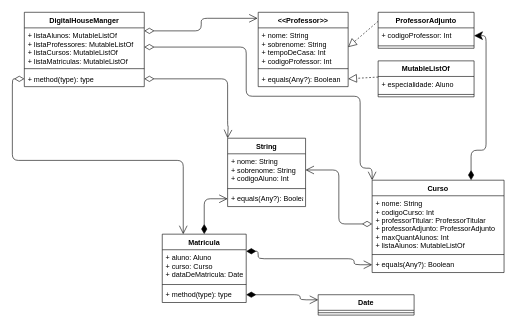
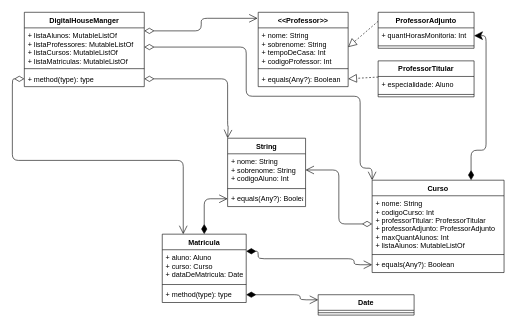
  <mxCell id="0" />
  <mxCell id="1" parent="0" />
  <mxCell id="2" value="" style="endArrow=block;dashed=1;endFill=0;endSize=12;html=1;entryX=1;entryY=0.5;entryDx=0;entryDy=0;exitX=0;exitY=0.038;exitDx=0;exitDy=0;exitPerimeter=0;" edge="1" parent="1" source="25" target="16"><mxGeometry width="160" relative="1" as="geometry"><mxPoint x="360" y="190" as="sourcePoint" /><mxPoint x="520" y="190" as="targetPoint" /><Array as="points" /></mxGeometry></mxCell>
  <mxCell id="3" value="" style="endArrow=block;dashed=1;endFill=0;endSize=12;html=1;entryX=1;entryY=0.5;entryDx=0;entryDy=0;exitX=0;exitY=0.25;exitDx=0;exitDy=0;" edge="1" parent="1" source="27" target="14"><mxGeometry width="160" relative="1" as="geometry"><mxPoint x="360" y="190" as="sourcePoint" /><mxPoint x="520" y="190" as="targetPoint" /><Array as="points" /></mxGeometry></mxCell>
  <mxCell id="4" value="" style="endArrow=classic;html=1;endSize=12;startArrow=diamondThin;startSize=14;startFill=1;edgeStyle=orthogonalEdgeStyle;align=left;verticalAlign=bottom;strokeWidth=1;entryX=1;entryY=0.5;entryDx=0;entryDy=0;exitX=0.75;exitY=0;exitDx=0;exitDy=0;" edge="1" parent="1" source="35" target="28"><mxGeometry x="-0.024" y="-25" relative="1" as="geometry"><mxPoint x="360" y="290" as="sourcePoint" /><mxPoint x="520" y="290" as="targetPoint" /><Array as="points"><mxPoint x="785" y="250" /><mxPoint x="810" y="250" /><mxPoint x="810" y="59" /></Array><mxPoint as="offset" /></mxGeometry></mxCell>
  <mxCell id="5" value="" style="endArrow=open;html=1;endSize=12;startArrow=diamondThin;startSize=14;startFill=0;edgeStyle=orthogonalEdgeStyle;align=left;verticalAlign=bottom;strokeWidth=1;entryX=1;entryY=0.5;entryDx=0;entryDy=0;exitX=0;exitY=0.5;exitDx=0;exitDy=0;" edge="1" parent="1" source="36" target="18"><mxGeometry x="-0.429" y="-33" relative="1" as="geometry"><mxPoint x="360" y="290" as="sourcePoint" /><mxPoint x="520" y="290" as="targetPoint" /><mxPoint as="offset" /></mxGeometry></mxCell>
  <mxCell id="6" value="" style="endArrow=open;html=1;endSize=12;startArrow=diamondThin;startSize=14;startFill=1;edgeStyle=orthogonalEdgeStyle;align=left;verticalAlign=bottom;strokeWidth=1;exitX=0.5;exitY=0;exitDx=0;exitDy=0;entryX=0;entryY=0.5;entryDx=0;entryDy=0;" edge="1" parent="1" source="30" target="20"><mxGeometry x="-0.477" y="27" relative="1" as="geometry"><mxPoint x="360" y="390" as="sourcePoint" /><mxPoint x="350" y="460" as="targetPoint" /><Array as="points"><mxPoint x="340" y="331" /></Array><mxPoint as="offset" /></mxGeometry></mxCell>
  <mxCell id="7" value="" style="endArrow=open;html=1;endSize=12;startArrow=diamondThin;startSize=14;startFill=1;edgeStyle=orthogonalEdgeStyle;align=left;verticalAlign=bottom;strokeWidth=1;exitX=1;exitY=0.25;exitDx=0;exitDy=0;entryX=0;entryY=0.5;entryDx=0;entryDy=0;" edge="1" parent="1" source="30" target="38"><mxGeometry x="-0.563" y="-27" relative="1" as="geometry"><mxPoint x="360" y="390" as="sourcePoint" /><mxPoint x="670" y="480" as="targetPoint" /><Array as="points"><mxPoint x="430" y="419" /><mxPoint x="430" y="431" /><mxPoint x="590" y="431" /><mxPoint x="590" y="441" /></Array><mxPoint as="offset" /></mxGeometry></mxCell>
  <mxCell id="8" value="" style="endArrow=open;html=1;endSize=12;startArrow=diamondThin;startSize=14;startFill=1;edgeStyle=orthogonalEdgeStyle;align=left;verticalAlign=bottom;strokeWidth=1;entryX=0;entryY=0.25;entryDx=0;entryDy=0;exitX=1;exitY=0.5;exitDx=0;exitDy=0;" edge="1" parent="1" source="33" target="39"><mxGeometry x="-0.2" y="100" relative="1" as="geometry"><mxPoint x="500" y="620" as="sourcePoint" /><mxPoint x="520" y="590" as="targetPoint" /><Array as="points"><mxPoint x="500" y="491" /></Array><mxPoint as="offset" /></mxGeometry></mxCell>
  <mxCell id="9" value="DigitalHouseManger" style="swimlane;fontStyle=1;align=center;verticalAlign=top;childLayout=stackLayout;horizontal=1;startSize=26;horizontalStack=0;resizeParent=1;resizeParentMax=0;resizeLast=0;collapsible=1;marginBottom=0;" vertex="1" parent="1"><mxGeometry x="40" y="20" width="200" height="124" as="geometry" /></mxCell>
  <mxCell id="10" value="+ listaAlunos: MutableListOf&#10;+ listaProfessores: MutableListOf&#10;+ listaCursos: MutableListOf&#10;+ listaMatriculas: MutableListOf" style="text;strokeColor=none;fillColor=none;align=left;verticalAlign=top;spacingLeft=4;spacingRight=4;overflow=hidden;rotatable=0;points=[[0,0.5],[1,0.5]];portConstraint=eastwest;" vertex="1" parent="9"><mxGeometry y="26" width="200" height="64" as="geometry" /></mxCell>
  <mxCell id="11" value="" style="line;strokeWidth=1;fillColor=none;align=left;verticalAlign=middle;spacingTop=-1;spacingLeft=3;spacingRight=3;rotatable=0;labelPosition=right;points=[];portConstraint=eastwest;" vertex="1" parent="9"><mxGeometry y="90" width="200" height="8" as="geometry" /></mxCell>
  <mxCell id="12" value="+ method(type): type" style="text;strokeColor=none;fillColor=none;align=left;verticalAlign=top;spacingLeft=4;spacingRight=4;overflow=hidden;rotatable=0;points=[[0,0.5],[1,0.5]];portConstraint=eastwest;" vertex="1" parent="9"><mxGeometry y="98" width="200" height="26" as="geometry" /></mxCell>
  <mxCell id="13" value="&lt;&lt;Professor&gt;&gt;" style="swimlane;fontStyle=1;align=center;verticalAlign=top;childLayout=stackLayout;horizontal=1;startSize=26;horizontalStack=0;resizeParent=1;resizeParentMax=0;resizeLast=0;collapsible=1;marginBottom=0;" vertex="1" parent="1"><mxGeometry x="430" y="20" width="150" height="124" as="geometry" /></mxCell>
  <mxCell id="14" value="+ nome: String&#10;+ sobrenome: String&#10;+ tempoDeCasa: Int&#10;+ codigoProfessor: Int" style="text;strokeColor=none;fillColor=none;align=left;verticalAlign=top;spacingLeft=4;spacingRight=4;overflow=hidden;rotatable=0;points=[[0,0.5],[1,0.5]];portConstraint=eastwest;" vertex="1" parent="13"><mxGeometry y="26" width="150" height="64" as="geometry" /></mxCell>
  <mxCell id="15" value="" style="line;strokeWidth=1;fillColor=none;align=left;verticalAlign=middle;spacingTop=-1;spacingLeft=3;spacingRight=3;rotatable=0;labelPosition=right;points=[];portConstraint=eastwest;" vertex="1" parent="13"><mxGeometry y="90" width="150" height="8" as="geometry" /></mxCell>
  <mxCell id="16" value="+ equals(Any?): Boolean" style="text;strokeColor=none;fillColor=none;align=left;verticalAlign=top;spacingLeft=4;spacingRight=4;overflow=hidden;rotatable=0;points=[[0,0.5],[1,0.5]];portConstraint=eastwest;" vertex="1" parent="13"><mxGeometry y="98" width="150" height="26" as="geometry" /></mxCell>
  <mxCell id="17" value="String" style="swimlane;fontStyle=1;align=center;verticalAlign=top;childLayout=stackLayout;horizontal=1;startSize=26;horizontalStack=0;resizeParent=1;resizeParentMax=0;resizeLast=0;collapsible=1;marginBottom=0;" vertex="1" parent="1"><mxGeometry x="379" y="230" width="130" height="114" as="geometry" /></mxCell>
  <mxCell id="18" value="+ nome: String&#10;+ sobrenome: String&#10;+ codigoAluno: Int" style="text;strokeColor=none;fillColor=none;align=left;verticalAlign=top;spacingLeft=4;spacingRight=4;overflow=hidden;rotatable=0;points=[[0,0.5],[1,0.5]];portConstraint=eastwest;" vertex="1" parent="17"><mxGeometry y="26" width="130" height="54" as="geometry" /></mxCell>
  <mxCell id="19" value="" style="line;strokeWidth=1;fillColor=none;align=left;verticalAlign=middle;spacingTop=-1;spacingLeft=3;spacingRight=3;rotatable=0;labelPosition=right;points=[];portConstraint=eastwest;" vertex="1" parent="17"><mxGeometry y="80" width="130" height="8" as="geometry" /></mxCell>
  <mxCell id="20" value="+ equals(Any?): Boolean" style="text;strokeColor=none;fillColor=none;align=left;verticalAlign=top;spacingLeft=4;spacingRight=4;overflow=hidden;rotatable=0;points=[[0,0.5],[1,0.5]];portConstraint=eastwest;" vertex="1" parent="17"><mxGeometry y="88" width="130" height="26" as="geometry" /></mxCell>
  <mxCell id="21" value="&lt;br&gt;" style="endArrow=open;html=1;endSize=12;startArrow=diamondThin;startSize=14;startFill=0;edgeStyle=orthogonalEdgeStyle;align=left;verticalAlign=bottom;strokeWidth=1;exitX=1;exitY=0.25;exitDx=0;exitDy=0;entryX=-0.007;entryY=0.081;entryDx=0;entryDy=0;entryPerimeter=0;" edge="1" parent="1" source="9" target="13"><mxGeometry x="-0.165" y="-120" relative="1" as="geometry"><mxPoint x="360" y="190" as="sourcePoint" /><mxPoint x="520" y="190" as="targetPoint" /><mxPoint as="offset" /></mxGeometry></mxCell>
  <mxCell id="22" value="" style="endArrow=open;html=1;endSize=12;startArrow=diamondThin;startSize=14;startFill=0;edgeStyle=orthogonalEdgeStyle;align=left;verticalAlign=bottom;strokeWidth=1;exitX=1;exitY=0.5;exitDx=0;exitDy=0;entryX=0;entryY=0;entryDx=0;entryDy=0;" edge="1" parent="1" source="10" target="35"><mxGeometry x="-0.867" y="78" relative="1" as="geometry"><mxPoint x="360" y="280" as="sourcePoint" /><mxPoint x="550" y="260" as="targetPoint" /><Array as="points"><mxPoint x="410" y="78" /><mxPoint x="410" y="160" /><mxPoint x="600" y="160" /><mxPoint x="600" y="280" /><mxPoint x="620" y="280" /></Array><mxPoint as="offset" /></mxGeometry></mxCell>
  <mxCell id="23" value="" style="endArrow=open;html=1;endSize=12;startArrow=diamondThin;startSize=14;startFill=0;edgeStyle=orthogonalEdgeStyle;align=left;verticalAlign=bottom;strokeWidth=1;exitX=0;exitY=0.5;exitDx=0;exitDy=0;entryX=0.25;entryY=0;entryDx=0;entryDy=0;" edge="1" parent="1" source="12" target="30"><mxGeometry x="-0.163" y="67" relative="1" as="geometry"><mxPoint x="360" y="380" as="sourcePoint" /><mxPoint x="520" y="380" as="targetPoint" /><Array as="points"><mxPoint x="20" y="131" /><mxPoint x="20" y="267" /><mxPoint x="305" y="267" /></Array><mxPoint as="offset" /></mxGeometry></mxCell>
- <mxCell id="24" value="MutableListOf" style="swimlane;fontStyle=1;align=center;verticalAlign=top;childLayout=stackLayout;horizontal=1;startSize=26;horizontalStack=0;resizeParent=1;resizeParentMax=0;resizeLast=0;collapsible=1;marginBottom=0;" vertex="1" parent="1"><mxGeometry x="630" y="101" width="160" height="60" as="geometry" /></mxCell>
+ <mxCell id="24" value="ProfessorTitular" style="swimlane;fontStyle=1;align=center;verticalAlign=top;childLayout=stackLayout;horizontal=1;startSize=26;horizontalStack=0;resizeParent=1;resizeParentMax=0;resizeLast=0;collapsible=1;marginBottom=0;" vertex="1" parent="1"><mxGeometry x="630" y="101" width="160" height="60" as="geometry" /></mxCell>
  <mxCell id="25" value="+ especialidade: Aluno" style="text;strokeColor=none;fillColor=none;align=left;verticalAlign=top;spacingLeft=4;spacingRight=4;overflow=hidden;rotatable=0;points=[[0,0.5],[1,0.5]];portConstraint=eastwest;" vertex="1" parent="24"><mxGeometry y="26" width="160" height="26" as="geometry" /></mxCell>
  <mxCell id="26" value="" style="line;strokeWidth=1;fillColor=none;align=left;verticalAlign=middle;spacingTop=-1;spacingLeft=3;spacingRight=3;rotatable=0;labelPosition=right;points=[];portConstraint=eastwest;" vertex="1" parent="24"><mxGeometry y="52" width="160" height="8" as="geometry" /></mxCell>
  <mxCell id="27" value="ProfessorAdjunto" style="swimlane;fontStyle=1;align=center;verticalAlign=top;childLayout=stackLayout;horizontal=1;startSize=26;horizontalStack=0;resizeParent=1;resizeParentMax=0;resizeLast=0;collapsible=1;marginBottom=0;" vertex="1" parent="1"><mxGeometry x="630" y="20" width="160" height="60" as="geometry" /></mxCell>
- <mxCell id="28" value="+ codigoProfessor: Int" style="text;strokeColor=none;fillColor=none;align=left;verticalAlign=top;spacingLeft=4;spacingRight=4;overflow=hidden;rotatable=0;points=[[0,0.5],[1,0.5]];portConstraint=eastwest;" vertex="1" parent="27"><mxGeometry y="26" width="160" height="26" as="geometry" /></mxCell>
+ <mxCell id="28" value="+ quantHorasMonitoria: Int" style="text;strokeColor=none;fillColor=none;align=left;verticalAlign=top;spacingLeft=4;spacingRight=4;overflow=hidden;rotatable=0;points=[[0,0.5],[1,0.5]];portConstraint=eastwest;" vertex="1" parent="27"><mxGeometry y="26" width="160" height="26" as="geometry" /></mxCell>
  <mxCell id="29" value="" style="line;strokeWidth=1;fillColor=none;align=left;verticalAlign=middle;spacingTop=-1;spacingLeft=3;spacingRight=3;rotatable=0;labelPosition=right;points=[];portConstraint=eastwest;" vertex="1" parent="27"><mxGeometry y="52" width="160" height="8" as="geometry" /></mxCell>
  <mxCell id="30" value="Matricula" style="swimlane;fontStyle=1;align=center;verticalAlign=top;childLayout=stackLayout;horizontal=1;startSize=26;horizontalStack=0;resizeParent=1;resizeParentMax=0;resizeLast=0;collapsible=1;marginBottom=0;" vertex="1" parent="1"><mxGeometry x="270" y="390" width="140" height="114" as="geometry" /></mxCell>
  <mxCell id="31" value="+ aluno: Aluno&#10;+ curso: Curso&#10;+ dataDeMatricula: Date" style="text;strokeColor=none;fillColor=none;align=left;verticalAlign=top;spacingLeft=4;spacingRight=4;overflow=hidden;rotatable=0;points=[[0,0.5],[1,0.5]];portConstraint=eastwest;" vertex="1" parent="30"><mxGeometry y="26" width="140" height="54" as="geometry" /></mxCell>
  <mxCell id="32" value="" style="line;strokeWidth=1;fillColor=none;align=left;verticalAlign=middle;spacingTop=-1;spacingLeft=3;spacingRight=3;rotatable=0;labelPosition=right;points=[];portConstraint=eastwest;" vertex="1" parent="30"><mxGeometry y="80" width="140" height="8" as="geometry" /></mxCell>
  <mxCell id="33" value="+ method(type): type" style="text;strokeColor=none;fillColor=none;align=left;verticalAlign=top;spacingLeft=4;spacingRight=4;overflow=hidden;rotatable=0;points=[[0,0.5],[1,0.5]];portConstraint=eastwest;" vertex="1" parent="30"><mxGeometry y="88" width="140" height="26" as="geometry" /></mxCell>
  <mxCell id="34" value="" style="endArrow=open;html=1;endSize=12;startArrow=diamondThin;startSize=14;startFill=0;edgeStyle=orthogonalEdgeStyle;align=left;verticalAlign=bottom;strokeWidth=1;exitX=1;exitY=0.5;exitDx=0;exitDy=0;entryX=0;entryY=0;entryDx=0;entryDy=0;" edge="1" parent="1" source="12" target="17"><mxGeometry x="0.573" y="-129" relative="1" as="geometry"><mxPoint x="260" y="110" as="sourcePoint" /><mxPoint x="520" y="220" as="targetPoint" /><Array as="points"><mxPoint x="379" y="131" /><mxPoint x="379" y="210" /><mxPoint x="380" y="210" /></Array><mxPoint as="offset" /></mxGeometry></mxCell>
  <mxCell id="35" value="Curso" style="swimlane;fontStyle=1;align=center;verticalAlign=top;childLayout=stackLayout;horizontal=1;startSize=26;horizontalStack=0;resizeParent=1;resizeParentMax=0;resizeLast=0;collapsible=1;marginBottom=0;" vertex="1" parent="1"><mxGeometry x="620" y="300" width="220" height="154" as="geometry" /></mxCell>
  <mxCell id="36" value="+ nome: String&#10;+ codigoCurso: Int&#10;+ professorTitular: ProfessorTitular&#10;+ professorAdjunto: ProfessorAdjunto&#10;+ maxQuantAlunos: Int&#10;+ listaAlunos: MutableListOf" style="text;strokeColor=none;fillColor=none;align=left;verticalAlign=top;spacingLeft=4;spacingRight=4;overflow=hidden;rotatable=0;points=[[0,0.5],[1,0.5]];portConstraint=eastwest;" vertex="1" parent="35"><mxGeometry y="26" width="220" height="94" as="geometry" /></mxCell>
  <mxCell id="37" value="" style="line;strokeWidth=1;fillColor=none;align=left;verticalAlign=middle;spacingTop=-1;spacingLeft=3;spacingRight=3;rotatable=0;labelPosition=right;points=[];portConstraint=eastwest;" vertex="1" parent="35"><mxGeometry y="120" width="220" height="8" as="geometry" /></mxCell>
  <mxCell id="38" value="+ equals(Any?): Boolean" style="text;strokeColor=none;fillColor=none;align=left;verticalAlign=top;spacingLeft=4;spacingRight=4;overflow=hidden;rotatable=0;points=[[0,0.5],[1,0.5]];portConstraint=eastwest;" vertex="1" parent="35"><mxGeometry y="128" width="220" height="26" as="geometry" /></mxCell>
  <mxCell id="39" value="Date" style="swimlane;fontStyle=1;align=center;verticalAlign=top;childLayout=stackLayout;horizontal=1;startSize=26;horizontalStack=0;resizeParent=1;resizeParentMax=0;resizeLast=0;collapsible=1;marginBottom=0;" vertex="1" parent="1"><mxGeometry x="530" y="491" width="160" height="34" as="geometry" /></mxCell>
  <mxCell id="40" value="" style="line;strokeWidth=1;fillColor=none;align=left;verticalAlign=middle;spacingTop=-1;spacingLeft=3;spacingRight=3;rotatable=0;labelPosition=right;points=[];portConstraint=eastwest;" vertex="1" parent="39"><mxGeometry y="26" width="160" height="8" as="geometry" /></mxCell>
